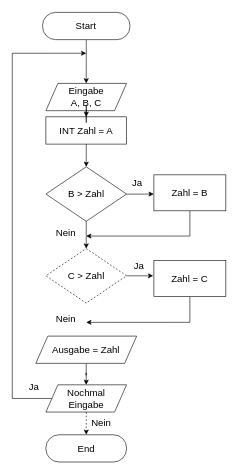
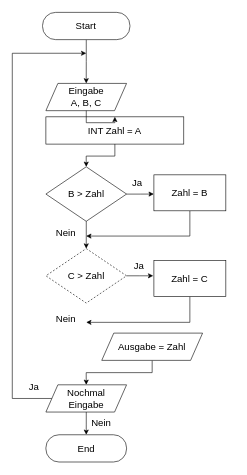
  <mxCell id="0" />
  <mxCell id="1" parent="0" />
  <mxCell id="2" value="" style="group" vertex="1" connectable="0" parent="1"><mxGeometry x="20" y="20" width="370" height="750" as="geometry" /></mxCell>
  <mxCell id="3" style="edgeStyle=orthogonalEdgeStyle;rounded=0;orthogonalLoop=1;jettySize=auto;html=1;entryX=0.5;entryY=0;entryDx=0;entryDy=0;fontSize=16;" edge="1" parent="2" source="4" target="5"><mxGeometry relative="1" as="geometry" /></mxCell>
  <mxCell id="4" value="&lt;font style=&quot;font-size: 16px;&quot;&gt;Start&lt;/font&gt;" style="rounded=1;whiteSpace=wrap;html=1;arcSize=48;" vertex="1" parent="2"><mxGeometry x="50.458" width="145.758" height="45.455" as="geometry" /></mxCell>
  <mxCell id="5" value="Eingabe&lt;br&gt;A, B, C" style="shape=parallelogram;perimeter=parallelogramPerimeter;whiteSpace=wrap;html=1;fixedSize=1;fontSize=16;" vertex="1" parent="2"><mxGeometry x="56.061" y="118.485" width="134.545" height="45.455" as="geometry" /></mxCell>
- <mxCell id="6" value="INT Zahl = A" style="rounded=0;whiteSpace=wrap;html=1;fontSize=16;" vertex="1" parent="2"><mxGeometry x="56.061" y="174.242" width="134.545" height="45.455" as="geometry" /></mxCell>
+ <mxCell id="6" value="INT Zahl = A" style="rounded=0;whiteSpace=wrap;html=1;fontSize=16;" vertex="1" parent="2"><mxGeometry x="56.061" y="174.242" width="230" height="45.455" as="geometry" /></mxCell>
  <mxCell id="7" style="edgeStyle=orthogonalEdgeStyle;rounded=0;orthogonalLoop=1;jettySize=auto;html=1;fontSize=16;" edge="1" parent="2" source="5" target="6"><mxGeometry relative="1" as="geometry"><mxPoint x="123.333" y="181.818" as="targetPoint" /></mxGeometry></mxCell>
  <mxCell id="8" value="B &amp;gt; Zahl" style="rhombus;whiteSpace=wrap;html=1;fontSize=16;" vertex="1" parent="2"><mxGeometry x="56.061" y="257.576" width="134.545" height="90.909" as="geometry" /></mxCell>
  <mxCell id="9" style="edgeStyle=orthogonalEdgeStyle;rounded=0;orthogonalLoop=1;jettySize=auto;html=1;entryX=0.5;entryY=0;entryDx=0;entryDy=0;fontSize=16;" edge="1" parent="2" source="6" target="8"><mxGeometry relative="1" as="geometry" /></mxCell>
  <mxCell id="10" value="C &amp;gt; Zahl" style="rhombus;whiteSpace=wrap;html=1;fontSize=16;dashed=1;" vertex="1" parent="2"><mxGeometry x="56.061" y="393.939" width="134.545" height="90.909" as="geometry" /></mxCell>
  <mxCell id="11" style="edgeStyle=orthogonalEdgeStyle;rounded=0;orthogonalLoop=1;jettySize=auto;html=1;entryX=0.5;entryY=0;entryDx=0;entryDy=0;fontSize=16;" edge="1" parent="2" source="8" target="10"><mxGeometry relative="1" as="geometry" /></mxCell>
  <mxCell id="12" value="Nein" style="text;html=1;strokeColor=none;fillColor=none;align=center;verticalAlign=middle;whiteSpace=wrap;rounded=0;fontSize=16;" vertex="1" parent="2"><mxGeometry x="56.061" y="356.061" width="67.273" height="22.727" as="geometry" /></mxCell>
  <mxCell id="13" value="Nein" style="text;html=1;strokeColor=none;fillColor=none;align=center;verticalAlign=middle;whiteSpace=wrap;rounded=0;fontSize=16;" vertex="1" parent="2"><mxGeometry x="56.061" y="500.0" width="67.273" height="22.727" as="geometry" /></mxCell>
  <mxCell id="14" style="edgeStyle=orthogonalEdgeStyle;rounded=0;orthogonalLoop=1;jettySize=auto;html=1;entryX=0.5;entryY=0;entryDx=0;entryDy=0;fontSize=16;" edge="1" parent="2" source="15" target="18"><mxGeometry relative="1" as="geometry" /></mxCell>
- <mxCell id="15" value="Ausgabe = Zahl" style="shape=parallelogram;perimeter=parallelogramPerimeter;whiteSpace=wrap;html=1;fixedSize=1;fontSize=16;" vertex="1" parent="2"><mxGeometry x="39.238" y="540.005" width="168.182" height="45.455" as="geometry" /></mxCell>
+ <mxCell id="15" value="Ausgabe = Zahl" style="shape=parallelogram;perimeter=parallelogramPerimeter;whiteSpace=wrap;html=1;fixedSize=1;fontSize=16;" vertex="1" parent="2"><mxGeometry x="149.238" y="535.005" width="168.182" height="45.455" as="geometry" /></mxCell>
  <mxCell id="16" value="Ja" style="text;html=1;align=center;verticalAlign=middle;resizable=0;points=[];autosize=1;strokeColor=none;fillColor=none;fontSize=16;" vertex="1" parent="2"><mxGeometry x="188.0" y="268.999" width="40" height="30" as="geometry" /></mxCell>
  <mxCell id="17" style="edgeStyle=orthogonalEdgeStyle;rounded=0;orthogonalLoop=1;jettySize=auto;html=1;fontSize=16;" edge="1" parent="2" source="18"><mxGeometry relative="1" as="geometry"><mxPoint x="123.333" y="68.182" as="targetPoint" /><Array as="points"><mxPoint y="643.939" /><mxPoint y="68.182" /></Array></mxGeometry></mxCell>
  <mxCell id="18" value="Nochmal&lt;br&gt;Eingabe" style="shape=parallelogram;perimeter=parallelogramPerimeter;whiteSpace=wrap;html=1;fixedSize=1;fontSize=16;" vertex="1" parent="2"><mxGeometry x="56.061" y="621.212" width="134.545" height="45.455" as="geometry" /></mxCell>
  <mxCell id="19" value="&lt;font style=&quot;font-size: 16px;&quot;&gt;End&lt;/font&gt;" style="rounded=1;whiteSpace=wrap;html=1;arcSize=48;" vertex="1" parent="2"><mxGeometry x="56.061" y="704.545" width="134.545" height="45.455" as="geometry" /></mxCell>
- <mxCell id="20" style="edgeStyle=orthogonalEdgeStyle;rounded=0;orthogonalLoop=1;jettySize=auto;html=1;entryX=0.5;entryY=0;entryDx=0;entryDy=0;fontSize=16;dashed=1;" edge="1" parent="2" source="18" target="19"><mxGeometry relative="1" as="geometry" /></mxCell>
+ <mxCell id="20" style="edgeStyle=orthogonalEdgeStyle;rounded=0;orthogonalLoop=1;jettySize=auto;html=1;entryX=0.5;entryY=0;entryDx=0;entryDy=0;fontSize=16;" edge="1" parent="2" source="18" target="19"><mxGeometry relative="1" as="geometry" /></mxCell>
  <mxCell id="21" value="Ja" style="text;html=1;align=center;verticalAlign=middle;resizable=0;points=[];autosize=1;strokeColor=none;fillColor=none;fontSize=16;" vertex="1" parent="2"><mxGeometry x="16.06" y="609.997" width="40" height="30" as="geometry" /></mxCell>
  <mxCell id="22" value="Nein" style="text;html=1;strokeColor=none;fillColor=none;align=center;verticalAlign=middle;whiteSpace=wrap;rounded=0;fontSize=16;" vertex="1" parent="2"><mxGeometry x="115.001" y="674.001" width="67.273" height="22.727" as="geometry" /></mxCell>
  <mxCell id="23" style="edgeStyle=orthogonalEdgeStyle;rounded=0;orthogonalLoop=1;jettySize=auto;html=1;entryX=1;entryY=0.75;entryDx=0;entryDy=0;fontSize=16;" edge="1" parent="2" source="24" target="12"><mxGeometry relative="1" as="geometry"><Array as="points"><mxPoint x="296" y="373" /></Array></mxGeometry></mxCell>
  <mxCell id="24" value="Zahl = B" style="rounded=0;whiteSpace=wrap;html=1;fontSize=16;" vertex="1" parent="2"><mxGeometry x="236.22" y="271" width="120" height="60" as="geometry" /></mxCell>
  <mxCell id="25" style="edgeStyle=orthogonalEdgeStyle;rounded=0;orthogonalLoop=1;jettySize=auto;html=1;entryX=1;entryY=0.75;entryDx=0;entryDy=0;fontSize=16;" edge="1" parent="2" source="26" target="13"><mxGeometry relative="1" as="geometry"><Array as="points"><mxPoint x="296" y="517" /></Array></mxGeometry></mxCell>
  <mxCell id="26" value="Zahl = C" style="rounded=0;whiteSpace=wrap;html=1;fontSize=16;" vertex="1" parent="2"><mxGeometry x="236.22" y="414" width="120" height="60" as="geometry" /></mxCell>
  <mxCell id="27" value="Ja" style="text;html=1;align=center;verticalAlign=middle;resizable=0;points=[];autosize=1;strokeColor=none;fillColor=none;fontSize=16;" vertex="1" parent="2"><mxGeometry x="190.61" y="407.999" width="40" height="30" as="geometry" /></mxCell>
  <mxCell id="28" style="edgeStyle=orthogonalEdgeStyle;rounded=0;orthogonalLoop=1;jettySize=auto;html=1;fontSize=16;" edge="1" parent="1" source="8"><mxGeometry relative="1" as="geometry"><mxPoint x="256" y="323.03" as="targetPoint" /></mxGeometry></mxCell>
  <mxCell id="29" style="edgeStyle=orthogonalEdgeStyle;rounded=0;orthogonalLoop=1;jettySize=auto;html=1;fontSize=16;" edge="1" parent="1" source="10"><mxGeometry relative="1" as="geometry"><mxPoint x="255" y="459.394" as="targetPoint" /></mxGeometry></mxCell>
